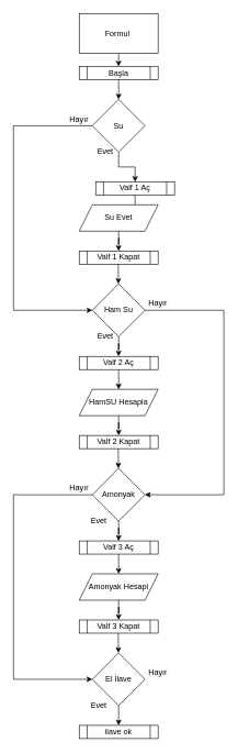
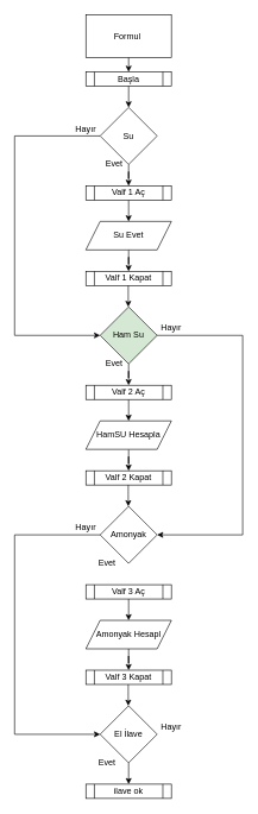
  <mxCell id="0" />
  <mxCell id="1" parent="0" />
  <mxCell id="2" value="Formul&amp;nbsp;" style="rounded=0;whiteSpace=wrap;html=1;" vertex="1" parent="1"><mxGeometry x="120" y="20" width="120" height="60" as="geometry" /></mxCell>
  <mxCell id="3" value="" style="endArrow=classic;html=1;entryX=0.5;entryY=0;entryDx=0;entryDy=0;exitX=0.5;exitY=1;exitDx=0;exitDy=0;" edge="1" parent="1" source="2" target="4"><mxGeometry width="50" height="50" relative="1" as="geometry"><mxPoint x="180" y="80" as="sourcePoint" /><mxPoint x="180" y="80" as="targetPoint" /></mxGeometry></mxCell>
  <mxCell id="4" value="Başla" style="shape=process;whiteSpace=wrap;html=1;backgroundOutline=1;" vertex="1" parent="1"><mxGeometry x="120" y="100" width="120" height="20" as="geometry" /></mxCell>
  <mxCell id="5" value="" style="endArrow=classic;html=1;entryX=0.5;entryY=0;entryDx=0;entryDy=0;exitX=0.5;exitY=1;exitDx=0;exitDy=0;" edge="1" parent="1" source="4" target="8"><mxGeometry width="50" height="50" relative="1" as="geometry"><mxPoint x="179.5" y="130" as="sourcePoint" /><mxPoint x="180" y="150" as="targetPoint" /></mxGeometry></mxCell>
  <mxCell id="6" value="" style="edgeStyle=orthogonalEdgeStyle;rounded=0;orthogonalLoop=1;jettySize=auto;html=1;entryX=0.5;entryY=0;entryDx=0;entryDy=0;" edge="1" parent="1" source="8" target="10"><mxGeometry relative="1" as="geometry"><mxPoint x="180" y="250" as="targetPoint" /></mxGeometry></mxCell>
  <mxCell id="7" style="edgeStyle=orthogonalEdgeStyle;rounded=0;orthogonalLoop=1;jettySize=auto;html=1;entryX=0;entryY=0.5;entryDx=0;entryDy=0;" edge="1" parent="1" source="8" target="19"><mxGeometry relative="1" as="geometry"><mxPoint x="20" y="470" as="targetPoint" /><Array as="points"><mxPoint x="20" y="190" /><mxPoint x="20" y="470" /></Array></mxGeometry></mxCell>
  <mxCell id="8" value="Su" style="rhombus;whiteSpace=wrap;html=1;" vertex="1" parent="1"><mxGeometry x="140" y="150" width="80" height="80" as="geometry" /></mxCell>
  <mxCell id="9" value="" style="edgeStyle=orthogonalEdgeStyle;rounded=0;orthogonalLoop=1;jettySize=auto;html=1;" edge="1" parent="1" source="10"><mxGeometry relative="1" as="geometry"><mxPoint x="180" y="310" as="targetPoint" /></mxGeometry></mxCell>
- <mxCell id="10" value="Valf 1 Aç" style="shape=process;whiteSpace=wrap;html=1;backgroundOutline=1;" vertex="1" parent="1"><mxGeometry x="145" y="275" width="120" height="20" as="geometry" /></mxCell>
+ <mxCell id="10" value="Valf 1 Aç" style="shape=process;whiteSpace=wrap;html=1;backgroundOutline=1;" vertex="1" parent="1"><mxGeometry x="120" y="260" width="120" height="20" as="geometry" /></mxCell>
  <mxCell id="11" value="" style="edgeStyle=orthogonalEdgeStyle;rounded=0;orthogonalLoop=1;jettySize=auto;html=1;" edge="1" parent="1" source="12" target="13"><mxGeometry relative="1" as="geometry" /></mxCell>
  <mxCell id="12" value="Su Evet" style="shape=parallelogram;perimeter=parallelogramPerimeter;whiteSpace=wrap;html=1;fixedSize=1;" vertex="1" parent="1"><mxGeometry x="120" y="310" width="120" height="40" as="geometry" /></mxCell>
  <mxCell id="13" value="Valf 1 Kapat" style="shape=process;whiteSpace=wrap;html=1;backgroundOutline=1;" vertex="1" parent="1"><mxGeometry x="120" y="380" width="120" height="20" as="geometry" /></mxCell>
  <mxCell id="14" value="" style="edgeStyle=orthogonalEdgeStyle;rounded=0;orthogonalLoop=1;jettySize=auto;html=1;" edge="1" parent="1"><mxGeometry relative="1" as="geometry"><mxPoint x="179.5" y="400" as="sourcePoint" /><mxPoint x="179.5" y="430" as="targetPoint" /></mxGeometry></mxCell>
  <mxCell id="15" value="Evet" style="text;html=1;strokeColor=none;fillColor=none;align=center;verticalAlign=middle;whiteSpace=wrap;rounded=0;" vertex="1" parent="1"><mxGeometry x="140" y="220" width="40" height="20" as="geometry" /></mxCell>
  <mxCell id="16" value="Hayır" style="text;html=1;strokeColor=none;fillColor=none;align=center;verticalAlign=middle;whiteSpace=wrap;rounded=0;" vertex="1" parent="1"><mxGeometry x="100" y="170" width="40" height="20" as="geometry" /></mxCell>
  <mxCell id="17" value="" style="edgeStyle=orthogonalEdgeStyle;rounded=0;orthogonalLoop=1;jettySize=auto;html=1;entryX=0.5;entryY=0;entryDx=0;entryDy=0;" edge="1" parent="1" source="19" target="21"><mxGeometry relative="1" as="geometry"><mxPoint x="180" y="530" as="targetPoint" /></mxGeometry></mxCell>
  <mxCell id="18" style="edgeStyle=orthogonalEdgeStyle;rounded=0;orthogonalLoop=1;jettySize=auto;html=1;entryX=1;entryY=0.5;entryDx=0;entryDy=0;" edge="1" parent="1" source="19" target="29"><mxGeometry relative="1" as="geometry"><Array as="points"><mxPoint x="340" y="470" /><mxPoint x="340" y="750" /></Array></mxGeometry></mxCell>
- <mxCell id="19" value="Ham Su" style="rhombus;whiteSpace=wrap;html=1;" vertex="1" parent="1"><mxGeometry x="140" y="430" width="80" height="80" as="geometry" /></mxCell>
+ <mxCell id="19" value="Ham Su" style="rhombus;whiteSpace=wrap;html=1;fillColor=#d5e8d4;" vertex="1" parent="1"><mxGeometry x="140" y="430" width="80" height="80" as="geometry" /></mxCell>
  <mxCell id="20" value="" style="edgeStyle=orthogonalEdgeStyle;rounded=0;orthogonalLoop=1;jettySize=auto;html=1;" edge="1" parent="1" source="21"><mxGeometry relative="1" as="geometry"><mxPoint x="180" y="590" as="targetPoint" /></mxGeometry></mxCell>
  <mxCell id="21" value="Valf 2 Aç" style="shape=process;whiteSpace=wrap;html=1;backgroundOutline=1;" vertex="1" parent="1"><mxGeometry x="120" y="540" width="120" height="20" as="geometry" /></mxCell>
  <mxCell id="22" value="" style="edgeStyle=orthogonalEdgeStyle;rounded=0;orthogonalLoop=1;jettySize=auto;html=1;" edge="1" parent="1" source="23" target="24"><mxGeometry relative="1" as="geometry" /></mxCell>
  <mxCell id="23" value="HamSU Hesapla" style="shape=parallelogram;perimeter=parallelogramPerimeter;whiteSpace=wrap;html=1;fixedSize=1;" vertex="1" parent="1"><mxGeometry x="120" y="590" width="120" height="40" as="geometry" /></mxCell>
  <mxCell id="24" value="Valf 2 Kapat" style="shape=process;whiteSpace=wrap;html=1;backgroundOutline=1;" vertex="1" parent="1"><mxGeometry x="120" y="660" width="120" height="20" as="geometry" /></mxCell>
  <mxCell id="25" value="" style="edgeStyle=orthogonalEdgeStyle;rounded=0;orthogonalLoop=1;jettySize=auto;html=1;" edge="1" parent="1"><mxGeometry relative="1" as="geometry"><mxPoint x="179.5" y="680" as="sourcePoint" /><mxPoint x="179.5" y="710" as="targetPoint" /></mxGeometry></mxCell>
  <mxCell id="26" value="Evet" style="text;html=1;strokeColor=none;fillColor=none;align=center;verticalAlign=middle;whiteSpace=wrap;rounded=0;" vertex="1" parent="1"><mxGeometry x="140" y="500" width="40" height="20" as="geometry" /></mxCell>
  <mxCell id="27" value="Hayır" style="text;html=1;strokeColor=none;fillColor=none;align=center;verticalAlign=middle;whiteSpace=wrap;rounded=0;" vertex="1" parent="1"><mxGeometry x="220" y="450" width="40" height="20" as="geometry" /></mxCell>
- <mxCell id="28" value="" style="edgeStyle=orthogonalEdgeStyle;rounded=0;orthogonalLoop=1;jettySize=auto;html=1;entryX=0.5;entryY=0;entryDx=0;entryDy=0;" edge="1" parent="1" source="29" target="31"><mxGeometry relative="1" as="geometry"><mxPoint x="180" y="810" as="targetPoint" /></mxGeometry></mxCell>
  <mxCell id="29" value="Amonyak" style="rhombus;whiteSpace=wrap;html=1;" vertex="1" parent="1"><mxGeometry x="140" y="710" width="80" height="80" as="geometry" /></mxCell>
  <mxCell id="30" value="" style="edgeStyle=orthogonalEdgeStyle;rounded=0;orthogonalLoop=1;jettySize=auto;html=1;" edge="1" parent="1" source="31"><mxGeometry relative="1" as="geometry"><mxPoint x="180" y="870" as="targetPoint" /></mxGeometry></mxCell>
  <mxCell id="31" value="Valf 3 Aç" style="shape=process;whiteSpace=wrap;html=1;backgroundOutline=1;" vertex="1" parent="1"><mxGeometry x="120" y="820" width="120" height="20" as="geometry" /></mxCell>
  <mxCell id="32" value="" style="edgeStyle=orthogonalEdgeStyle;rounded=0;orthogonalLoop=1;jettySize=auto;html=1;" edge="1" parent="1" source="33" target="34"><mxGeometry relative="1" as="geometry" /></mxCell>
  <mxCell id="33" value="Amonyak Hesapl" style="shape=parallelogram;perimeter=parallelogramPerimeter;whiteSpace=wrap;html=1;fixedSize=1;" vertex="1" parent="1"><mxGeometry x="120" y="870" width="120" height="40" as="geometry" /></mxCell>
  <mxCell id="34" value="Valf 3 Kapat" style="shape=process;whiteSpace=wrap;html=1;backgroundOutline=1;" vertex="1" parent="1"><mxGeometry x="120" y="940" width="120" height="20" as="geometry" /></mxCell>
  <mxCell id="35" value="" style="edgeStyle=orthogonalEdgeStyle;rounded=0;orthogonalLoop=1;jettySize=auto;html=1;" edge="1" parent="1"><mxGeometry relative="1" as="geometry"><mxPoint x="179.5" y="960" as="sourcePoint" /><mxPoint x="179.5" y="990" as="targetPoint" /></mxGeometry></mxCell>
  <mxCell id="36" value="Evet" style="text;html=1;strokeColor=none;fillColor=none;align=center;verticalAlign=middle;whiteSpace=wrap;rounded=0;" vertex="1" parent="1"><mxGeometry x="130" y="780" width="40" height="20" as="geometry" /></mxCell>
  <mxCell id="37" style="edgeStyle=orthogonalEdgeStyle;rounded=0;orthogonalLoop=1;jettySize=auto;html=1;exitX=1;exitY=1;exitDx=0;exitDy=0;entryX=0;entryY=0.5;entryDx=0;entryDy=0;" edge="1" parent="1" source="38" target="40"><mxGeometry relative="1" as="geometry"><Array as="points"><mxPoint x="20" y="750" /><mxPoint x="20" y="1030" /></Array></mxGeometry></mxCell>
  <mxCell id="38" value="Hayır" style="text;html=1;strokeColor=none;fillColor=none;align=center;verticalAlign=middle;whiteSpace=wrap;rounded=0;" vertex="1" parent="1"><mxGeometry x="100" y="730" width="40" height="20" as="geometry" /></mxCell>
  <mxCell id="39" value="" style="edgeStyle=orthogonalEdgeStyle;rounded=0;orthogonalLoop=1;jettySize=auto;html=1;entryX=0.5;entryY=0;entryDx=0;entryDy=0;" edge="1" parent="1" source="40"><mxGeometry relative="1" as="geometry"><mxPoint x="180" y="1100" as="targetPoint" /></mxGeometry></mxCell>
  <mxCell id="40" value="El İlave" style="rhombus;whiteSpace=wrap;html=1;" vertex="1" parent="1"><mxGeometry x="140" y="990" width="80" height="80" as="geometry" /></mxCell>
  <mxCell id="41" value="Evet" style="text;html=1;strokeColor=none;fillColor=none;align=center;verticalAlign=middle;whiteSpace=wrap;rounded=0;" vertex="1" parent="1"><mxGeometry x="130" y="1060" width="40" height="20" as="geometry" /></mxCell>
  <mxCell id="42" value="Hayır" style="text;html=1;strokeColor=none;fillColor=none;align=center;verticalAlign=middle;whiteSpace=wrap;rounded=0;" vertex="1" parent="1"><mxGeometry x="220" y="1010" width="40" height="20" as="geometry" /></mxCell>
  <mxCell id="43" value="ilave ok" style="shape=process;whiteSpace=wrap;html=1;backgroundOutline=1;" vertex="1" parent="1"><mxGeometry x="120" y="1100" width="120" height="20" as="geometry" /></mxCell>
